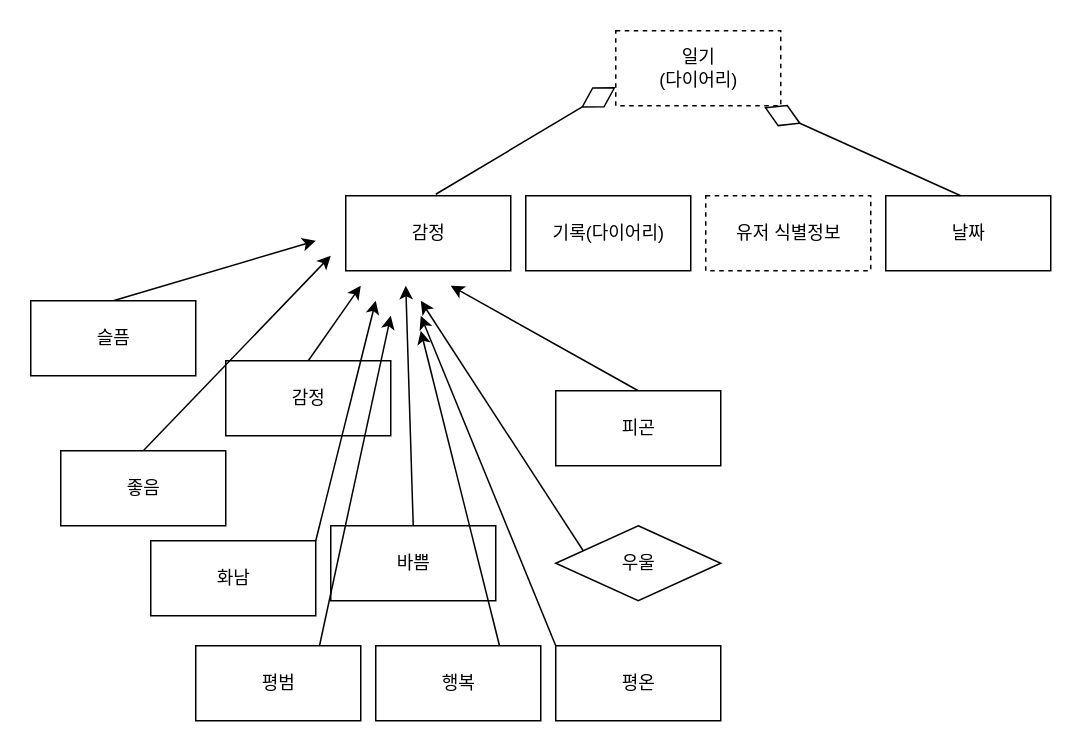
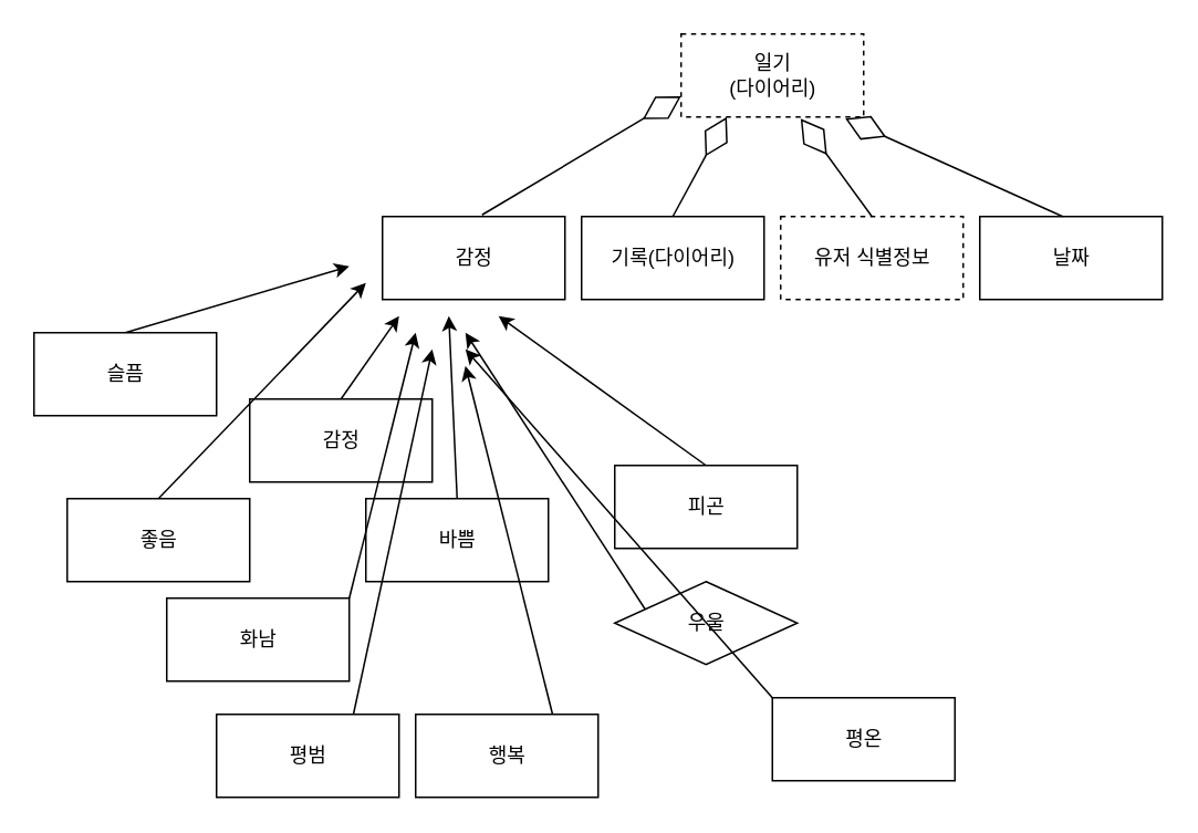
  <mxCell id="0" />
  <mxCell id="1" parent="0" />
  <mxCell id="2" value="일기&lt;br&gt;(다이어리)" style="html=1;dashed=1;" vertex="1" parent="1"><mxGeometry x="410" y="20" width="110" height="50" as="geometry" /></mxCell>
  <mxCell id="3" value="감정" style="html=1;" vertex="1" parent="1"><mxGeometry x="230" y="130" width="110" height="50" as="geometry" /></mxCell>
  <mxCell id="4" value="기록(다이어리)" style="html=1;" vertex="1" parent="1"><mxGeometry x="350" y="130" width="110" height="50" as="geometry" /></mxCell>
  <mxCell id="5" value="유저 식별정보" style="html=1;dashed=1;" vertex="1" parent="1"><mxGeometry x="470" y="130" width="110" height="50" as="geometry" /></mxCell>
  <mxCell id="6" value="날짜" style="html=1;" vertex="1" parent="1"><mxGeometry x="590" y="130" width="110" height="50" as="geometry" /></mxCell>
  <mxCell id="7" value="" style="endArrow=diamondThin;endFill=0;endSize=24;html=1;entryX=0;entryY=0.75;entryDx=0;entryDy=0;" edge="1" parent="1" target="2"><mxGeometry width="160" relative="1" as="geometry"><mxPoint x="290" y="129" as="sourcePoint" /><mxPoint x="450" y="129" as="targetPoint" /></mxGeometry></mxCell>
+ <mxCell id="8" value="" style="endArrow=diamondThin;endFill=0;endSize=24;html=1;entryX=0.25;entryY=1;entryDx=0;entryDy=0;exitX=0.5;exitY=0;exitDx=0;exitDy=0;" edge="1" parent="1" source="4" target="2"><mxGeometry width="160" relative="1" as="geometry"><mxPoint x="300" y="139" as="sourcePoint" /><mxPoint x="420" y="67.5" as="targetPoint" /></mxGeometry></mxCell>
+ <mxCell id="9" value="" style="endArrow=diamondThin;endFill=0;endSize=24;html=1;entryX=0.655;entryY=1.02;entryDx=0;entryDy=0;exitX=0.5;exitY=0;exitDx=0;exitDy=0;entryPerimeter=0;" edge="1" parent="1" source="5" target="2"><mxGeometry width="160" relative="1" as="geometry"><mxPoint x="310" y="149" as="sourcePoint" /><mxPoint x="430" y="77.5" as="targetPoint" /></mxGeometry></mxCell>
  <mxCell id="10" value="" style="endArrow=diamondThin;endFill=0;endSize=24;html=1;entryX=0.9;entryY=1.02;entryDx=0;entryDy=0;entryPerimeter=0;" edge="1" parent="1" target="2"><mxGeometry width="160" relative="1" as="geometry"><mxPoint x="640" y="130" as="sourcePoint" /><mxPoint x="760" y="58.5" as="targetPoint" /></mxGeometry></mxCell>
  <mxCell id="11" style="edgeStyle=none;html=1;exitX=0.5;exitY=0;exitDx=0;exitDy=0;" edge="1" parent="1" source="12"><mxGeometry relative="1" as="geometry"><mxPoint x="240" y="190" as="targetPoint" /></mxGeometry></mxCell>
  <mxCell id="12" value="감정" style="html=1;" vertex="1" parent="1"><mxGeometry x="150" y="240" width="110" height="50" as="geometry" /></mxCell>
  <mxCell id="13" style="edgeStyle=none;html=1;exitX=0.5;exitY=0;exitDx=0;exitDy=0;" edge="1" parent="1" source="14"><mxGeometry relative="1" as="geometry"><mxPoint x="270" y="190" as="targetPoint" /></mxGeometry></mxCell>
- <mxCell id="14" value="바쁨" style="html=1;" vertex="1" parent="1"><mxGeometry x="220" y="350" width="110" height="50" as="geometry" /></mxCell>
+ <mxCell id="14" value="바쁨" style="html=1;" vertex="1" parent="1"><mxGeometry x="220" y="300" width="110" height="50" as="geometry" /></mxCell>
  <mxCell id="15" style="edgeStyle=none;html=1;exitX=0.5;exitY=0;exitDx=0;exitDy=0;" edge="1" parent="1" source="16"><mxGeometry relative="1" as="geometry"><mxPoint x="210" y="160" as="targetPoint" /></mxGeometry></mxCell>
  <mxCell id="16" value="슬픔" style="html=1;" vertex="1" parent="1"><mxGeometry x="20" y="200" width="110" height="50" as="geometry" /></mxCell>
  <mxCell id="17" style="edgeStyle=none;html=1;exitX=0.5;exitY=0;exitDx=0;exitDy=0;" edge="1" parent="1" source="18"><mxGeometry relative="1" as="geometry"><mxPoint x="220" y="170" as="targetPoint" /></mxGeometry></mxCell>
  <mxCell id="18" value="좋음" style="html=1;" vertex="1" parent="1"><mxGeometry x="40" y="300" width="110" height="50" as="geometry" /></mxCell>
  <mxCell id="19" style="edgeStyle=none;html=1;exitX=1;exitY=0;exitDx=0;exitDy=0;" edge="1" parent="1" source="20"><mxGeometry relative="1" as="geometry"><mxPoint x="250" y="200" as="targetPoint" /></mxGeometry></mxCell>
  <mxCell id="20" value="화남" style="html=1;" vertex="1" parent="1"><mxGeometry x="100" y="360" width="110" height="50" as="geometry" /></mxCell>
  <mxCell id="21" style="edgeStyle=none;html=1;exitX=0.5;exitY=0;exitDx=0;exitDy=0;" edge="1" parent="1" source="22"><mxGeometry relative="1" as="geometry"><mxPoint x="300" y="190" as="targetPoint" /></mxGeometry></mxCell>
- <mxCell id="22" value="피곤" style="html=1;" vertex="1" parent="1"><mxGeometry x="370" y="260" width="110" height="50" as="geometry" /></mxCell>
+ <mxCell id="22" value="피곤" style="html=1;" vertex="1" parent="1"><mxGeometry x="370" y="280" width="110" height="50" as="geometry" /></mxCell>
  <mxCell id="23" style="edgeStyle=none;html=1;exitX=0;exitY=0.25;exitDx=0;exitDy=0;" edge="1" parent="1" source="24"><mxGeometry relative="1" as="geometry"><mxPoint x="280" y="200" as="targetPoint" /></mxGeometry></mxCell>
  <mxCell id="24" value="우울" style="rhombus;html=1;" vertex="1" parent="1"><mxGeometry x="370" y="350" width="110" height="50" as="geometry" /></mxCell>
  <mxCell id="25" style="edgeStyle=none;html=1;exitX=0;exitY=0;exitDx=0;exitDy=0;" edge="1" parent="1" source="26"><mxGeometry relative="1" as="geometry"><mxPoint x="280" y="210" as="targetPoint" /></mxGeometry></mxCell>
- <mxCell id="26" value="평온" style="html=1;" vertex="1" parent="1"><mxGeometry x="370" y="430" width="110" height="50" as="geometry" /></mxCell>
+ <mxCell id="26" value="평온" style="html=1;" vertex="1" parent="1"><mxGeometry x="465" y="420" width="110" height="50" as="geometry" /></mxCell>
  <mxCell id="27" style="edgeStyle=none;html=1;exitX=0.75;exitY=0;exitDx=0;exitDy=0;" edge="1" parent="1" source="28"><mxGeometry relative="1" as="geometry"><mxPoint x="280" y="220" as="targetPoint" /></mxGeometry></mxCell>
  <mxCell id="28" value="행복" style="html=1;" vertex="1" parent="1"><mxGeometry x="250" y="430" width="110" height="50" as="geometry" /></mxCell>
  <mxCell id="29" style="edgeStyle=none;html=1;exitX=0.75;exitY=0;exitDx=0;exitDy=0;" edge="1" parent="1" source="30"><mxGeometry relative="1" as="geometry"><mxPoint x="260" y="210" as="targetPoint" /></mxGeometry></mxCell>
  <mxCell id="30" value="평범" style="html=1;" vertex="1" parent="1"><mxGeometry y="430" width="110" height="50" as="geometry" x="130" /></mxCell>
